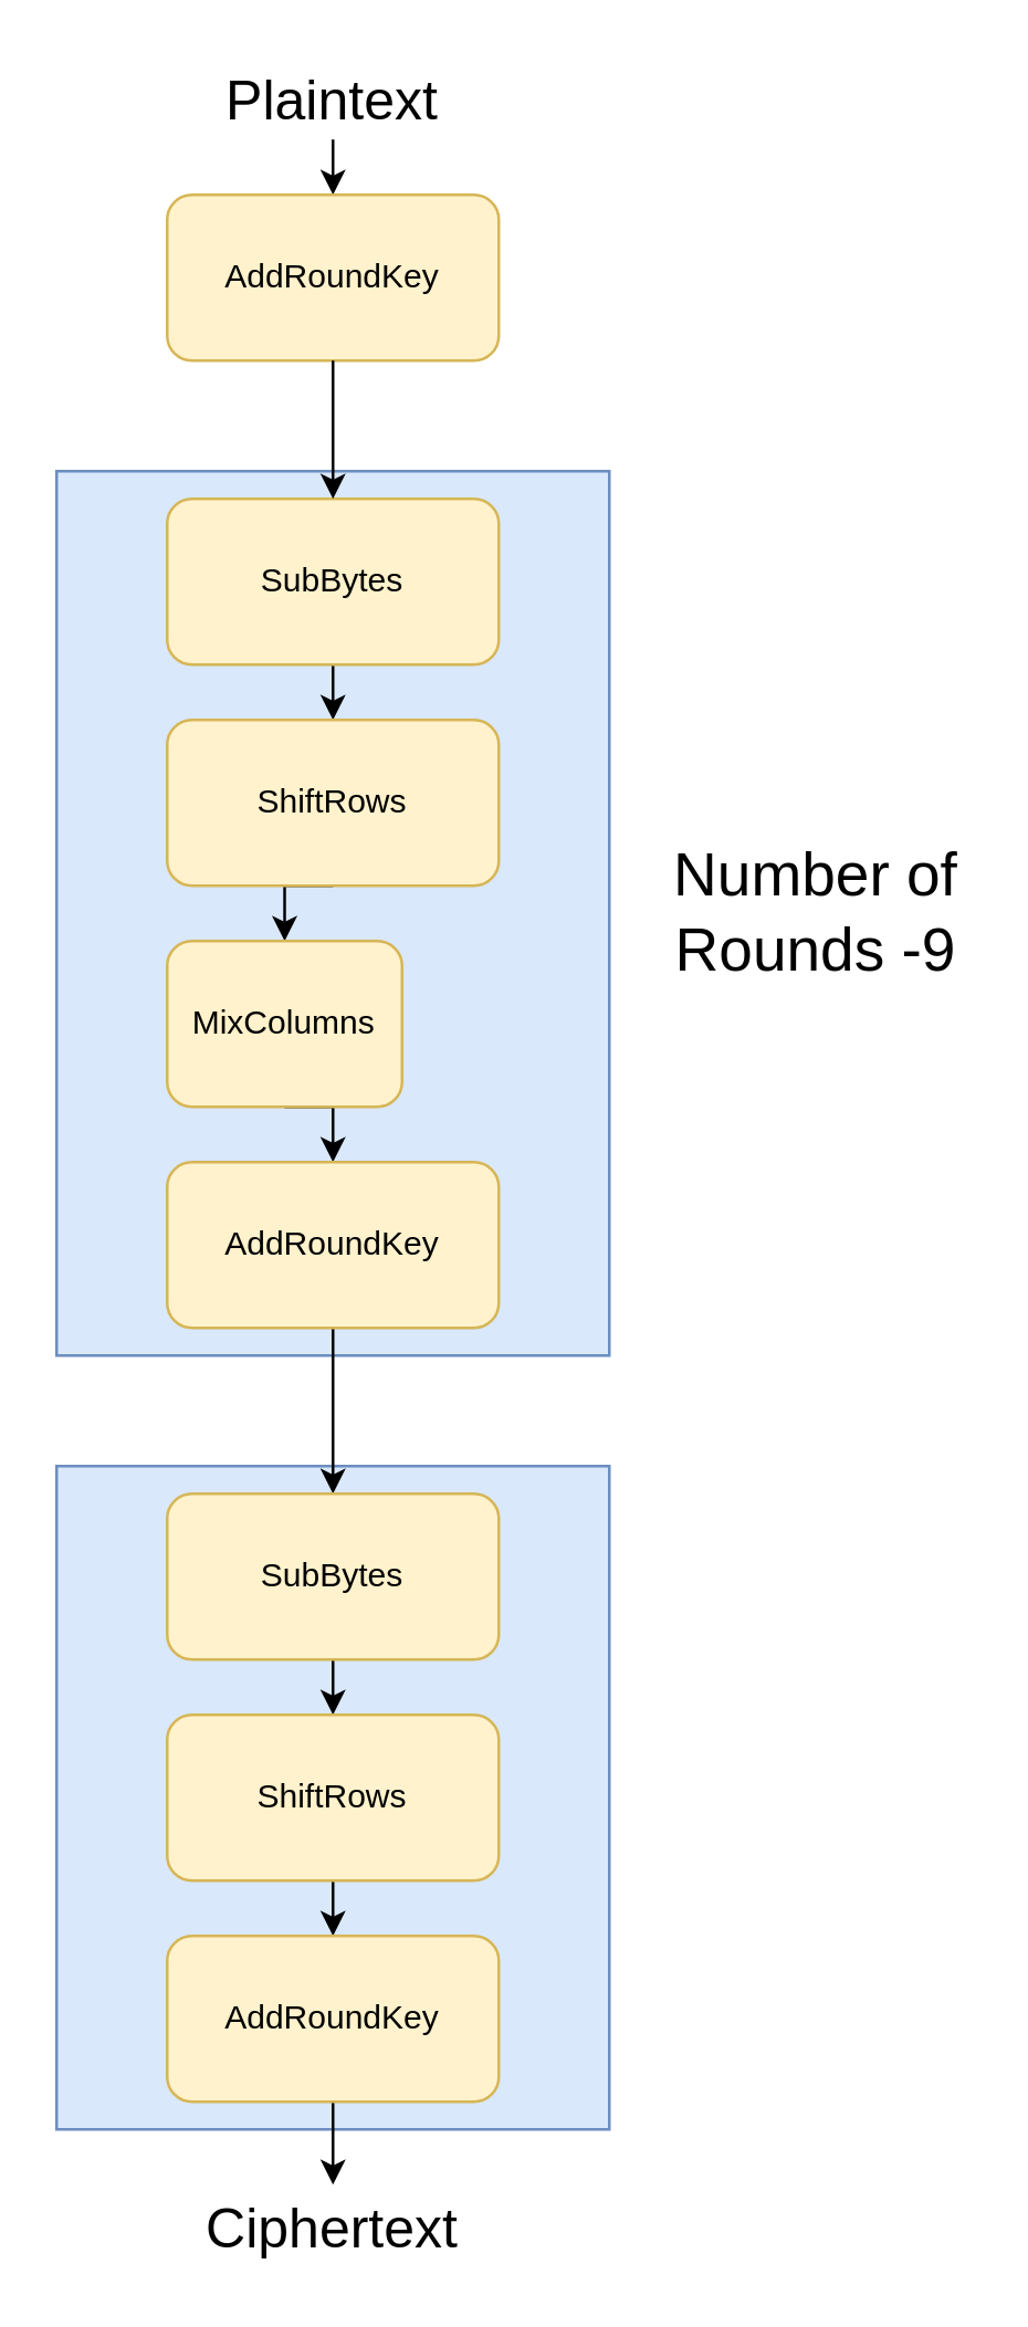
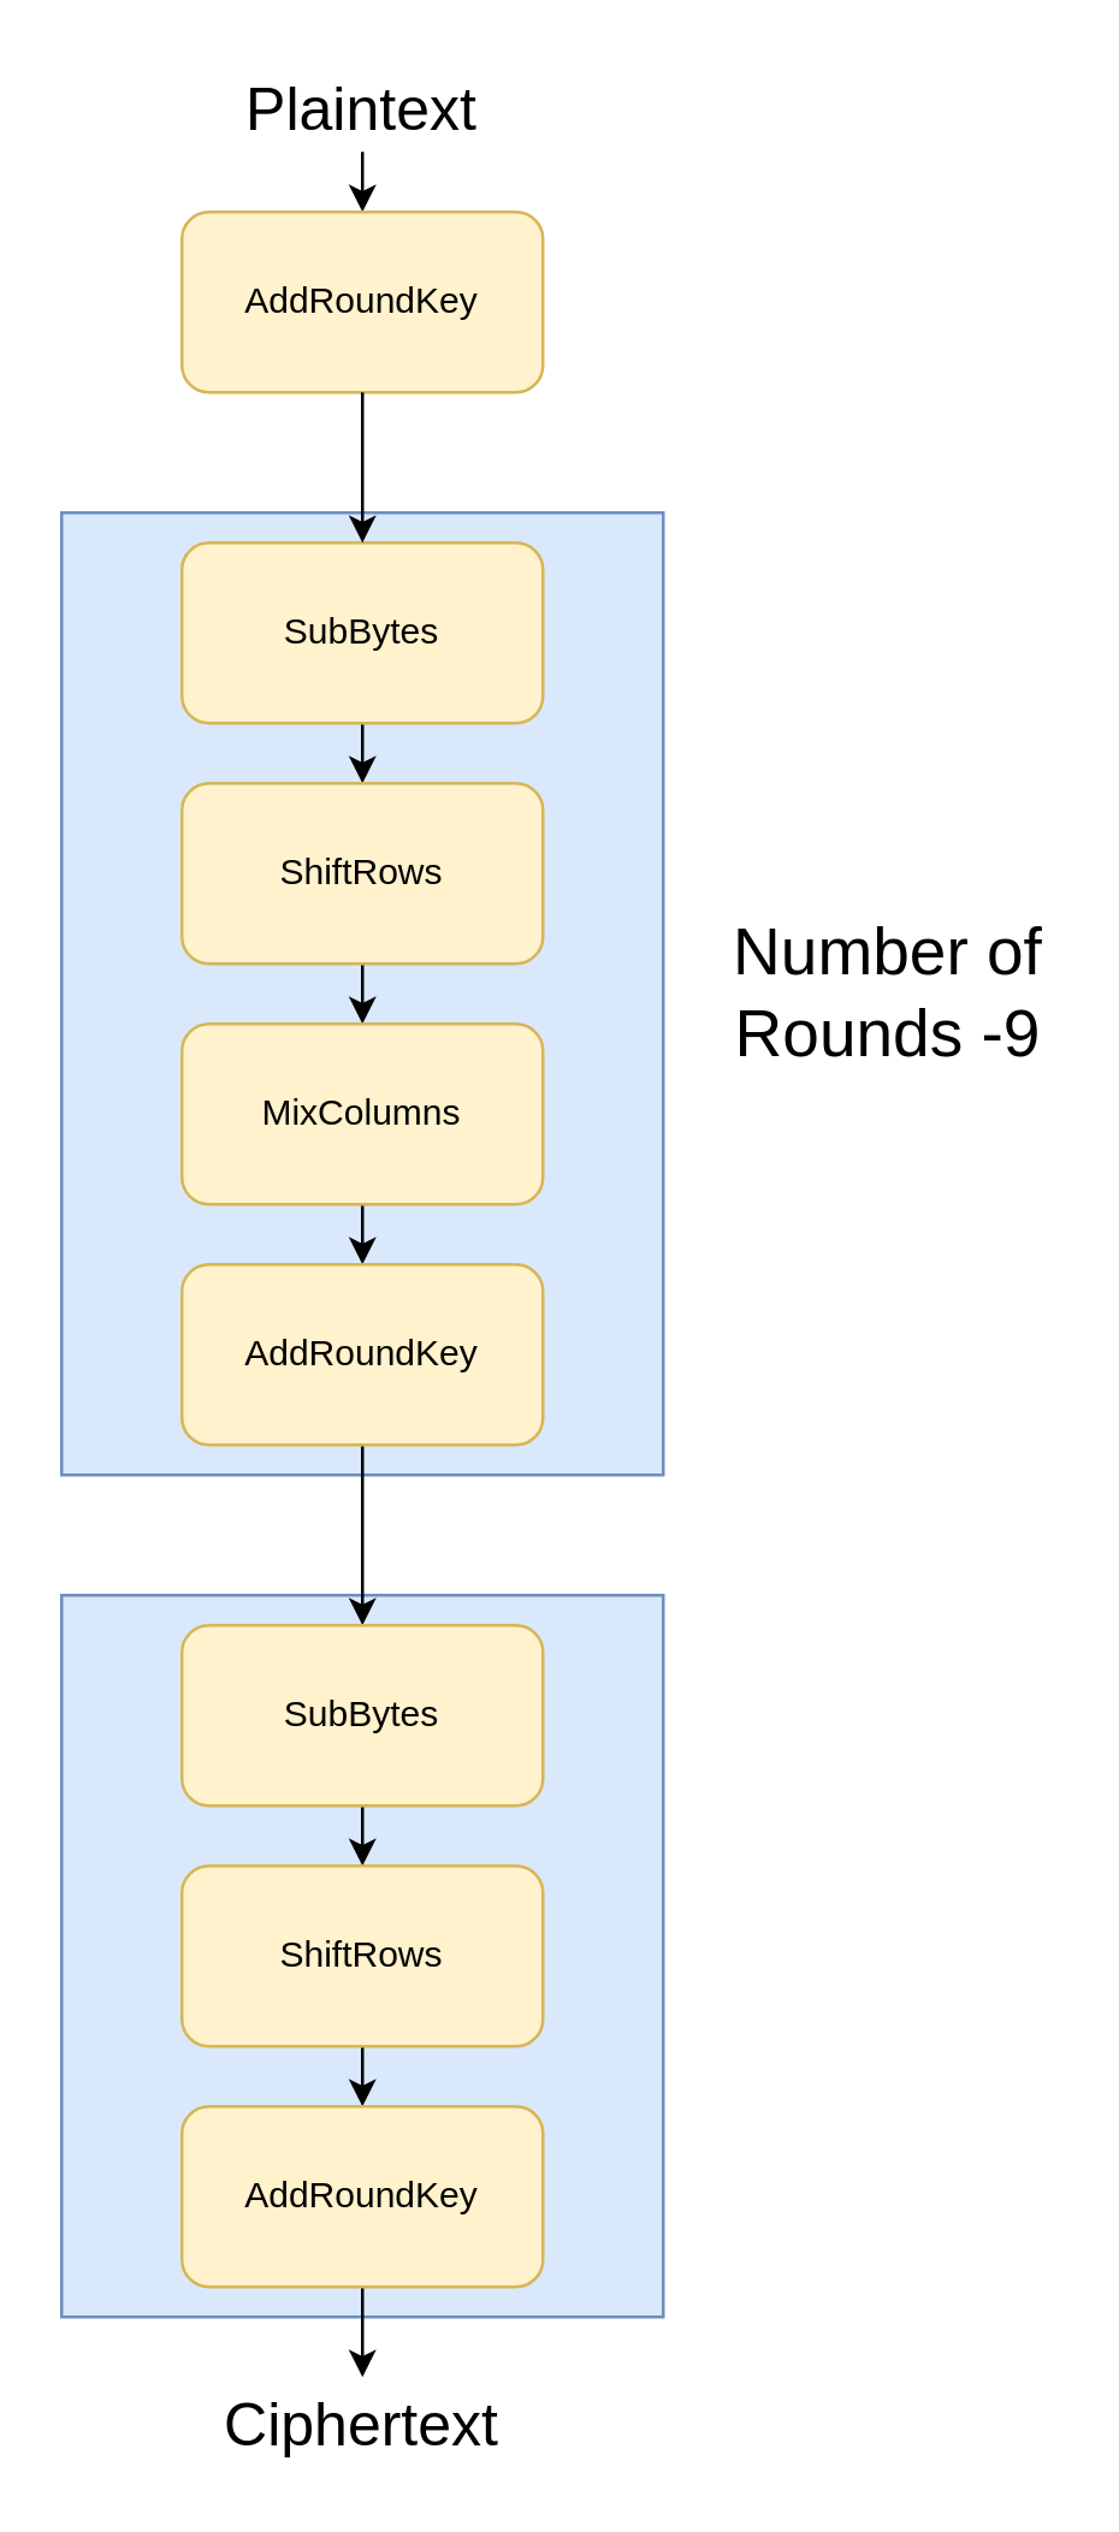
  <mxCell id="0" />
  <mxCell id="1" parent="0" />
  <mxCell id="2" value="" style="rounded=0;whiteSpace=wrap;html=1;fillColor=#dae8fc;strokeColor=#6c8ebf;" vertex="1" parent="1"><mxGeometry x="20" y="530" width="200" height="240" as="geometry" /></mxCell>
  <mxCell id="3" style="edgeStyle=orthogonalEdgeStyle;rounded=0;orthogonalLoop=1;jettySize=auto;html=1;exitX=0.5;exitY=1;exitDx=0;exitDy=0;entryX=0.5;entryY=0;entryDx=0;entryDy=0;" edge="1" parent="1" source="4" target="5"><mxGeometry relative="1" as="geometry" /></mxCell>
  <mxCell id="4" value="&lt;div&gt;&lt;font style=&quot;font-size: 20px;&quot;&gt;Plaintext&lt;/font&gt;&lt;/div&gt;" style="text;html=1;align=center;verticalAlign=middle;whiteSpace=wrap;rounded=0;" vertex="1" parent="1"><mxGeometry x="90" y="20" width="60" height="30" as="geometry" /></mxCell>
  <mxCell id="5" value="&lt;div&gt;AddRoundKey&lt;/div&gt;" style="rounded=1;whiteSpace=wrap;html=1;fillColor=#fff2cc;strokeColor=#d6b656;" vertex="1" parent="1"><mxGeometry x="60" y="70" width="120" height="60" as="geometry" /></mxCell>
  <mxCell id="6" value="" style="rounded=0;whiteSpace=wrap;html=1;fillColor=#dae8fc;strokeColor=#6c8ebf;" vertex="1" parent="1"><mxGeometry x="20" y="170" width="200" height="320" as="geometry" /></mxCell>
  <mxCell id="7" style="edgeStyle=orthogonalEdgeStyle;rounded=0;orthogonalLoop=1;jettySize=auto;html=1;exitX=0.5;exitY=1;exitDx=0;exitDy=0;entryX=0.5;entryY=0;entryDx=0;entryDy=0;" edge="1" parent="1" source="8" target="10"><mxGeometry relative="1" as="geometry" /></mxCell>
  <mxCell id="8" value="SubBytes" style="rounded=1;whiteSpace=wrap;html=1;fillColor=#fff2cc;strokeColor=#d6b656;" vertex="1" parent="1"><mxGeometry x="60" y="180" width="120" height="60" as="geometry" /></mxCell>
  <mxCell id="9" style="edgeStyle=orthogonalEdgeStyle;rounded=0;orthogonalLoop=1;jettySize=auto;html=1;exitX=0.5;exitY=1;exitDx=0;exitDy=0;entryX=0.5;entryY=0;entryDx=0;entryDy=0;" edge="1" parent="1" source="10" target="12"><mxGeometry relative="1" as="geometry" /></mxCell>
  <mxCell id="10" value="ShiftRows" style="rounded=1;whiteSpace=wrap;html=1;fillColor=#fff2cc;strokeColor=#d6b656;" vertex="1" parent="1"><mxGeometry x="60" y="260" width="120" height="60" as="geometry" /></mxCell>
  <mxCell id="11" style="edgeStyle=orthogonalEdgeStyle;rounded=0;orthogonalLoop=1;jettySize=auto;html=1;exitX=0.5;exitY=1;exitDx=0;exitDy=0;entryX=0.5;entryY=0;entryDx=0;entryDy=0;" edge="1" parent="1" source="12" target="14"><mxGeometry relative="1" as="geometry" /></mxCell>
- <mxCell id="12" value="MixColumns" style="rounded=1;whiteSpace=wrap;html=1;fillColor=#fff2cc;strokeColor=#d6b656;" vertex="1" parent="1"><mxGeometry x="60" y="340" width="85" height="60" as="geometry" /></mxCell>
+ <mxCell id="12" value="MixColumns" style="rounded=1;whiteSpace=wrap;html=1;fillColor=#fff2cc;strokeColor=#d6b656;" vertex="1" parent="1"><mxGeometry x="60" y="340" width="120" height="60" as="geometry" /></mxCell>
  <mxCell id="13" style="edgeStyle=orthogonalEdgeStyle;rounded=0;orthogonalLoop=1;jettySize=auto;html=1;exitX=0.5;exitY=1;exitDx=0;exitDy=0;entryX=0.5;entryY=0;entryDx=0;entryDy=0;" edge="1" parent="1" source="14" target="16"><mxGeometry relative="1" as="geometry" /></mxCell>
  <mxCell id="14" value="AddRoundKey" style="rounded=1;whiteSpace=wrap;html=1;fillColor=#fff2cc;strokeColor=#d6b656;" vertex="1" parent="1"><mxGeometry x="60" y="420" width="120" height="60" as="geometry" /></mxCell>
  <mxCell id="15" style="edgeStyle=orthogonalEdgeStyle;rounded=0;orthogonalLoop=1;jettySize=auto;html=1;exitX=0.5;exitY=1;exitDx=0;exitDy=0;entryX=0.5;entryY=0;entryDx=0;entryDy=0;" edge="1" parent="1" source="16" target="18"><mxGeometry relative="1" as="geometry" /></mxCell>
  <mxCell id="16" value="SubBytes" style="rounded=1;whiteSpace=wrap;html=1;fillColor=#fff2cc;strokeColor=#d6b656;" vertex="1" parent="1"><mxGeometry x="60" y="540" width="120" height="60" as="geometry" /></mxCell>
  <mxCell id="17" style="edgeStyle=orthogonalEdgeStyle;rounded=0;orthogonalLoop=1;jettySize=auto;html=1;exitX=0.5;exitY=1;exitDx=0;exitDy=0;entryX=0.5;entryY=0;entryDx=0;entryDy=0;" edge="1" parent="1" source="18" target="20"><mxGeometry relative="1" as="geometry" /></mxCell>
  <mxCell id="18" value="ShiftRows" style="rounded=1;whiteSpace=wrap;html=1;fillColor=#fff2cc;strokeColor=#d6b656;" vertex="1" parent="1"><mxGeometry x="60" y="620" width="120" height="60" as="geometry" /></mxCell>
  <mxCell id="19" style="edgeStyle=orthogonalEdgeStyle;rounded=0;orthogonalLoop=1;jettySize=auto;html=1;exitX=0.5;exitY=1;exitDx=0;exitDy=0;" edge="1" parent="1" source="20" target="21"><mxGeometry relative="1" as="geometry" /></mxCell>
  <mxCell id="20" value="AddRoundKey" style="rounded=1;whiteSpace=wrap;html=1;fillColor=#fff2cc;strokeColor=#d6b656;" vertex="1" parent="1"><mxGeometry x="60" y="700" width="120" height="60" as="geometry" /></mxCell>
  <mxCell id="21" value="&lt;font style=&quot;font-size: 20px;&quot;&gt;Ciphertext&lt;/font&gt;" style="text;html=1;align=center;verticalAlign=middle;whiteSpace=wrap;rounded=0;" vertex="1" parent="1"><mxGeometry x="90" y="790" width="60" height="30" as="geometry" /></mxCell>
  <mxCell id="22" style="edgeStyle=orthogonalEdgeStyle;rounded=0;orthogonalLoop=1;jettySize=auto;html=1;exitX=0.5;exitY=1;exitDx=0;exitDy=0;" edge="1" parent="1" source="5" target="8"><mxGeometry relative="1" as="geometry" /></mxCell>
  <mxCell id="23" value="&lt;font style=&quot;font-size: 22px;&quot;&gt;Number of Rounds -9&lt;/font&gt;" style="text;html=1;align=center;verticalAlign=middle;whiteSpace=wrap;rounded=0;" vertex="1" parent="1"><mxGeometry x="240" y="315" width="110" height="30" as="geometry" /></mxCell>
